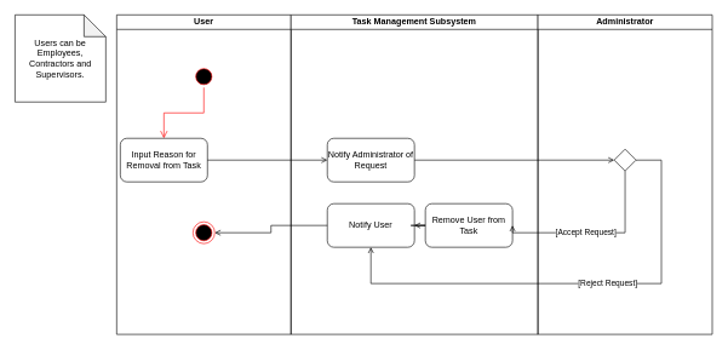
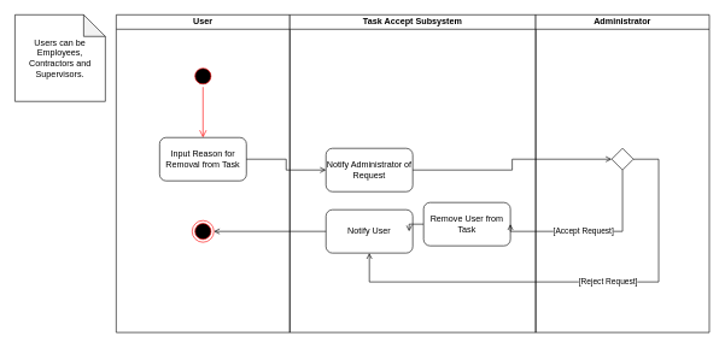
  <mxCell id="0" />
  <mxCell id="1" parent="0" />
  <mxCell id="2" value="User" style="swimlane;startSize=20;whiteSpace=wrap;html=1;" parent="1" vertex="1"><mxGeometry x="160" y="20" width="240" height="440" as="geometry" /></mxCell>
  <mxCell id="3" value="" style="ellipse;html=1;shape=startState;fillColor=#000000;strokeColor=#ff0000;" parent="2" vertex="1"><mxGeometry x="105" y="70" width="30" height="30" as="geometry" /></mxCell>
  <mxCell id="4" value="" style="edgeStyle=orthogonalEdgeStyle;html=1;verticalAlign=bottom;endArrow=open;endSize=8;strokeColor=#ff0000;rounded=0;" parent="2" source="3" target="5" edge="1"><mxGeometry relative="1" as="geometry"><mxPoint x="120" y="160" as="targetPoint" /></mxGeometry></mxCell>
- <mxCell id="5" value="Input Reason for Removal from Task" style="rounded=1;whiteSpace=wrap;html=1;" parent="2" vertex="1"><mxGeometry x="5" y="170" width="120" height="60" as="geometry" /></mxCell>
+ <mxCell id="5" value="Input Reason for Removal from Task" style="rounded=1;whiteSpace=wrap;html=1;" parent="2" vertex="1"><mxGeometry x="60" y="170" width="120" height="60" as="geometry" /></mxCell>
  <mxCell id="6" value="" style="ellipse;html=1;shape=endState;fillColor=#000000;strokeColor=#ff0000;" parent="2" vertex="1"><mxGeometry x="105" y="285" width="30" height="30" as="geometry" /></mxCell>
- <mxCell id="7" value="Task Management Subsystem" style="swimlane;startSize=20;whiteSpace=wrap;html=1;" parent="1" vertex="1"><mxGeometry x="400" y="20" width="340" height="440" as="geometry" /></mxCell>
- <mxCell id="8" value="Notify Administrator of Request" style="rounded=1;whiteSpace=wrap;html=1;" parent="7" vertex="1"><mxGeometry x="50" y="170" width="120" height="60" as="geometry" /></mxCell>
- <mxCell id="9" value="Notify User" style="rounded=1;whiteSpace=wrap;html=1;" parent="7" vertex="1"><mxGeometry x="50" y="260" width="120" height="60" as="geometry" /></mxCell>
+ <mxCell id="7" value="Task Accept Subsystem" style="swimlane;startSize=20;whiteSpace=wrap;html=1;" parent="1" vertex="1"><mxGeometry x="400" y="20" width="340" height="440" as="geometry" /></mxCell>
+ <mxCell id="8" value="Notify Administrator of Request" style="rounded=1;whiteSpace=wrap;html=1;" parent="7" vertex="1"><mxGeometry x="50" y="185" width="120" height="60" as="geometry" /></mxCell>
+ <mxCell id="9" value="Notify User" style="rounded=1;whiteSpace=wrap;html=1;" parent="7" vertex="1"><mxGeometry x="50" y="270" width="120" height="60" as="geometry" /></mxCell>
  <mxCell id="10" style="edgeStyle=orthogonalEdgeStyle;rounded=0;orthogonalLoop=1;jettySize=auto;html=1;endArrow=open;endFill=0;" parent="7" source="11" target="9" edge="1"><mxGeometry relative="1" as="geometry" /></mxCell>
  <mxCell id="11" value="Remove User from Task" style="rounded=1;whiteSpace=wrap;html=1;" parent="7" vertex="1"><mxGeometry x="185" y="260" width="120" height="60" as="geometry" /></mxCell>
  <mxCell id="12" value="Administrator" style="swimlane;startSize=20;whiteSpace=wrap;html=1;" parent="1" vertex="1"><mxGeometry x="740" y="20" width="240" height="440" as="geometry" /></mxCell>
  <mxCell id="13" value="" style="rhombus;" parent="12" vertex="1"><mxGeometry x="105" y="185" width="30" height="30" as="geometry" /></mxCell>
  <mxCell id="14" style="edgeStyle=orthogonalEdgeStyle;rounded=0;orthogonalLoop=1;jettySize=auto;html=1;endArrow=open;endFill=0;" parent="1" source="5" target="8" edge="1"><mxGeometry relative="1" as="geometry" /></mxCell>
  <mxCell id="15" style="edgeStyle=orthogonalEdgeStyle;rounded=0;orthogonalLoop=1;jettySize=auto;html=1;entryX=0;entryY=0.5;entryDx=0;entryDy=0;endArrow=open;endFill=0;" parent="1" source="8" target="13" edge="1"><mxGeometry relative="1" as="geometry" /></mxCell>
  <mxCell id="16" value="[Accept Request]" style="edgeStyle=orthogonalEdgeStyle;rounded=0;orthogonalLoop=1;jettySize=auto;html=1;entryX=1;entryY=0.5;entryDx=0;entryDy=0;endArrow=open;endFill=0;" parent="1" source="13" target="11" edge="1"><mxGeometry x="0.111" relative="1" as="geometry"><Array as="points"><mxPoint x="860" y="320" /></Array><mxPoint as="offset" /></mxGeometry></mxCell>
  <mxCell id="17" style="edgeStyle=orthogonalEdgeStyle;rounded=0;orthogonalLoop=1;jettySize=auto;html=1;entryX=0.5;entryY=1;entryDx=0;entryDy=0;endArrow=open;endFill=0;" parent="1" source="13" target="9" edge="1"><mxGeometry relative="1" as="geometry"><Array as="points"><mxPoint x="910" y="220" /><mxPoint x="910" y="390" /><mxPoint x="510" y="390" /></Array></mxGeometry></mxCell>
  <mxCell id="18" value="[Reject Request]" style="edgeLabel;html=1;align=center;verticalAlign=middle;resizable=0;points=[];" parent="17" vertex="1" connectable="0"><mxGeometry x="-0.144" y="-1" relative="1" as="geometry"><mxPoint as="offset" /></mxGeometry></mxCell>
  <mxCell id="19" style="edgeStyle=orthogonalEdgeStyle;rounded=0;orthogonalLoop=1;jettySize=auto;html=1;entryX=1;entryY=0.5;entryDx=0;entryDy=0;endArrow=open;endFill=0;" parent="1" source="9" target="6" edge="1"><mxGeometry relative="1" as="geometry" /></mxCell>
  <mxCell id="20" value="Users can be Employees, Contractors and Supervisors." style="shape=note;whiteSpace=wrap;html=1;backgroundOutline=1;darkOpacity=0.05;" parent="1" vertex="1"><mxGeometry x="20" y="20" width="125" height="120" as="geometry" /></mxCell>
